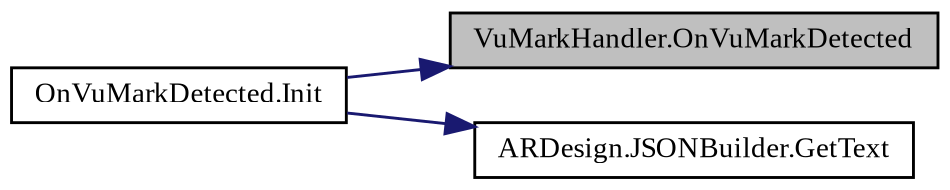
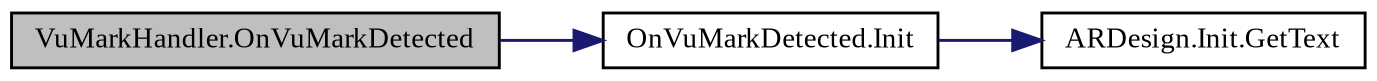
  digraph {
    fontname="Liberation Serif"
    rankdir=LR
    node [color=black fillcolor=white fontname="Liberation Serif" fontsize=10 shape=record style=filled]
    edge [color=midnightblue fontname="Liberation Serif" fontsize=10 labelfontname=Helvetica labelfontsize=10 style=solid]
    n1 [fillcolor=grey75 fontcolor=black height=0.2 label="VuMarkHandler.OnVuMarkDetected" width=0.4]
    n2 [height=0.2 label="OnVuMarkDetected.Init" width=0.4]
-   n3 [height=0.2 label="ARDesign.JSONBuilder.GetText" width=0.4]
-   n2 -> n1
+   n3 [height=0.2 label="ARDesign.Init.GetText" width=0.4]
+   n1 -> n2
    n2 -> n3
  }
